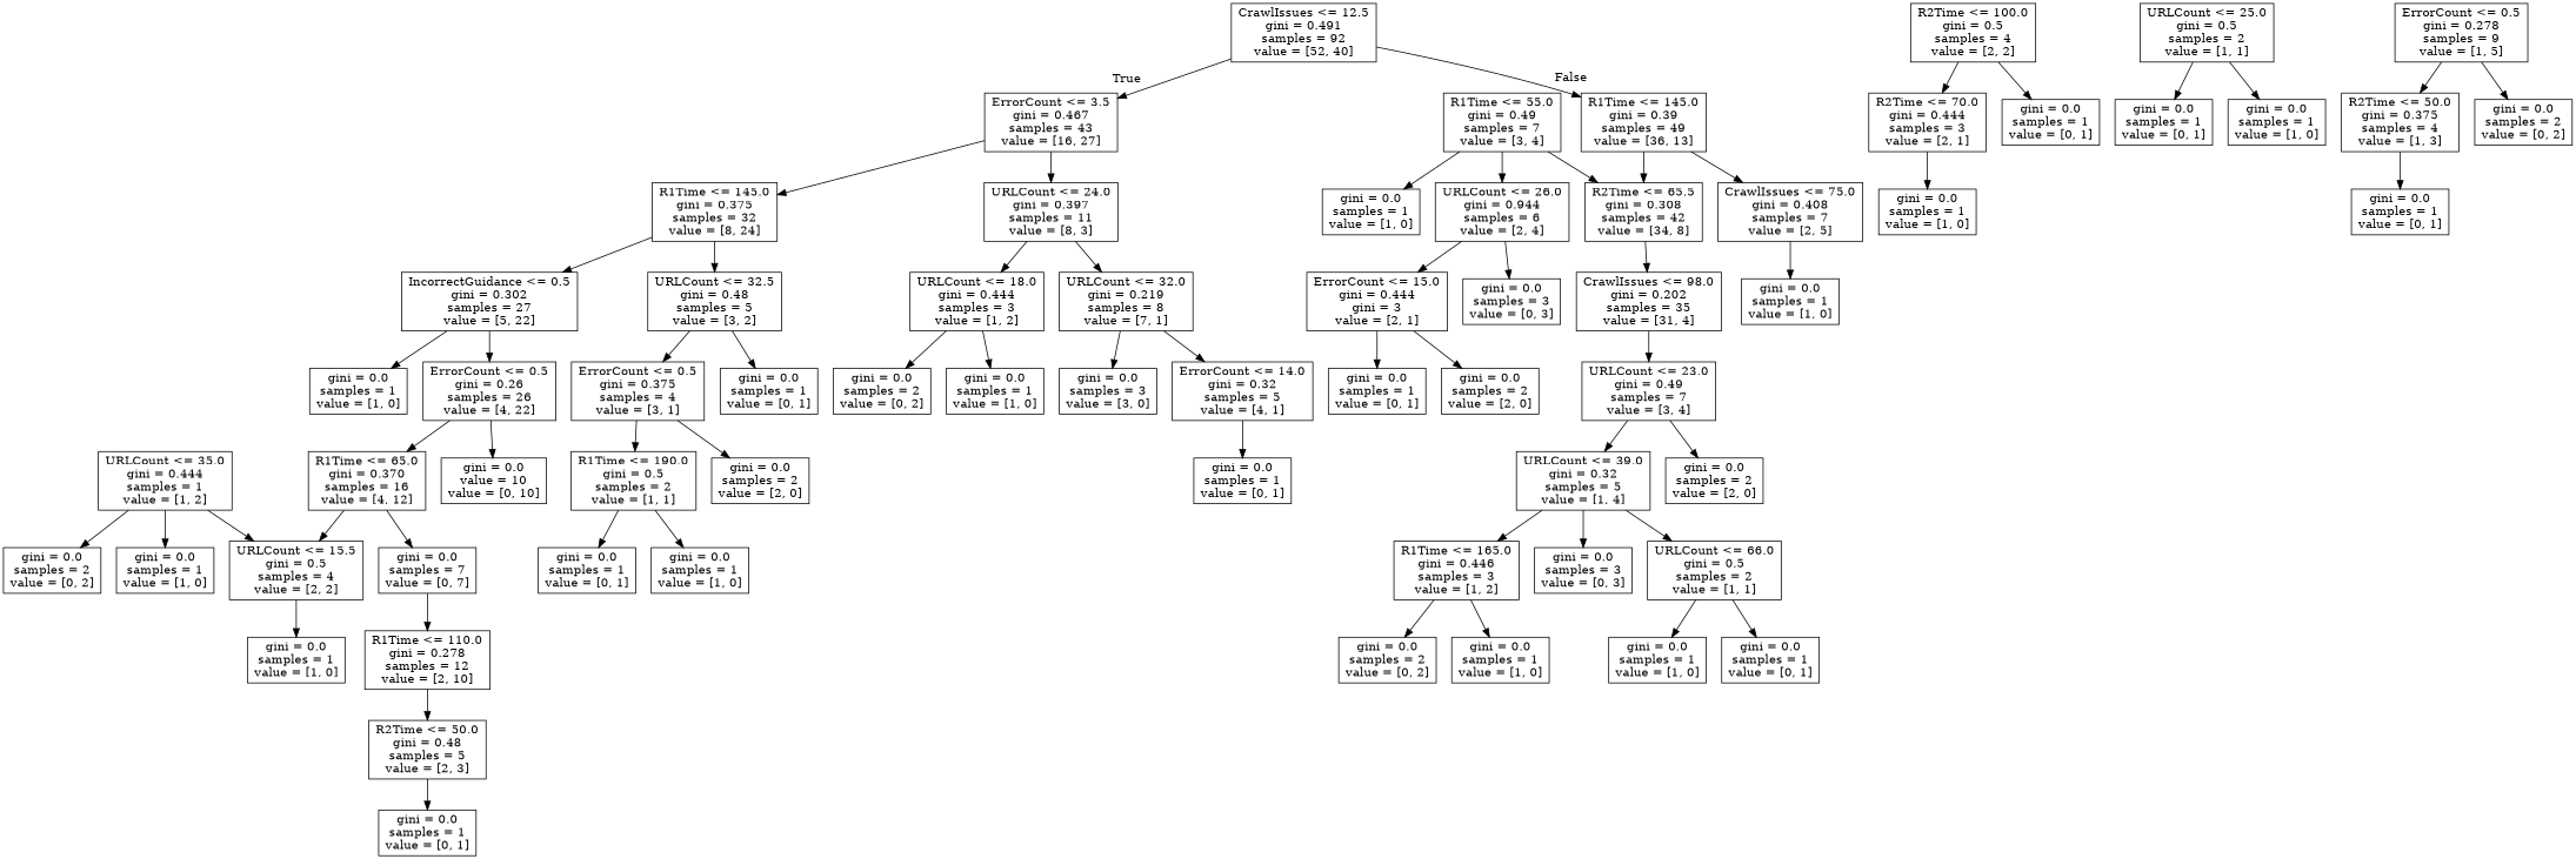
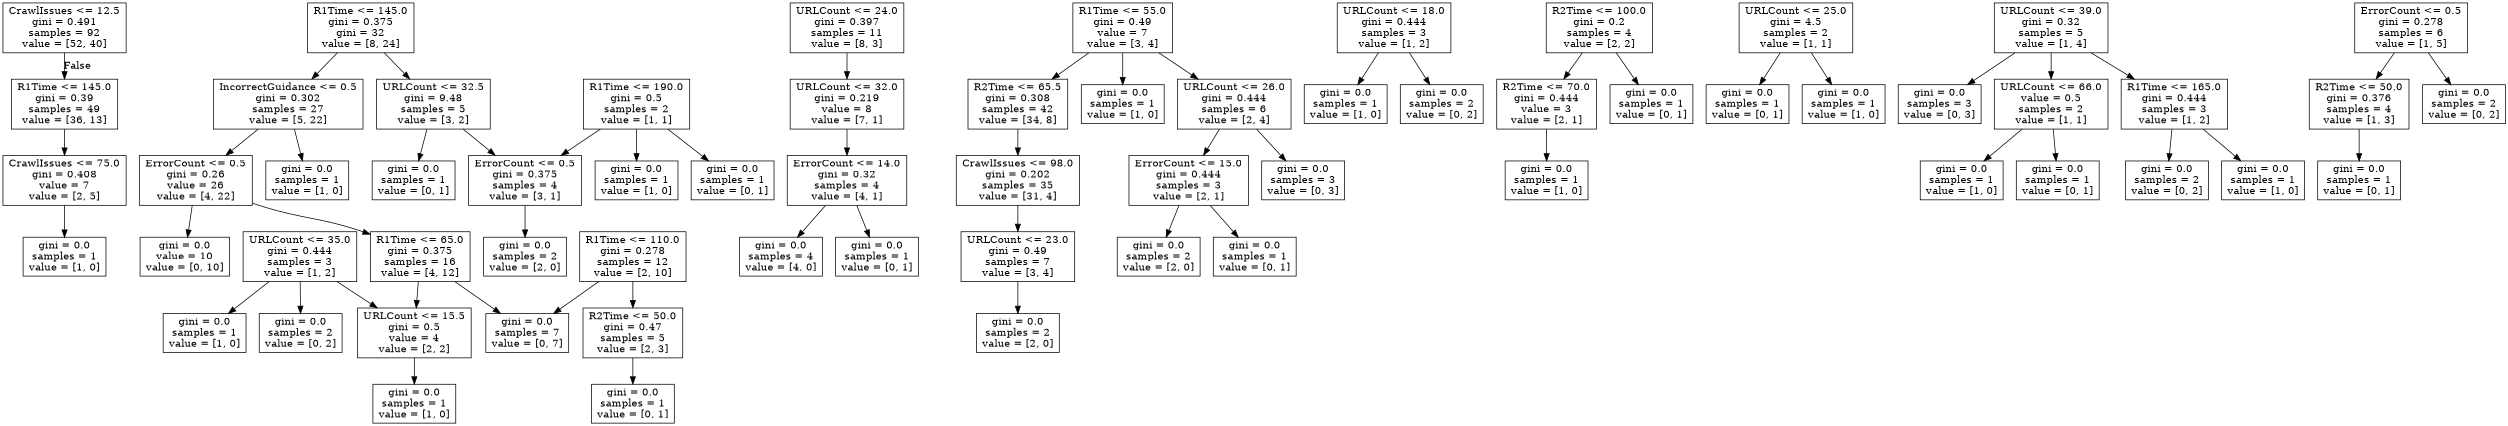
  digraph {
    node [shape=box]
    n1 [label="CrawlIssues <= 12.5\ngini = 0.491\nsamples = 92\nvalue = [52, 40]"]
-   n2 [label="ErrorCount <= 3.5\ngini = 0.467\nsamples = 43\nvalue = [16, 27]"]
    n3 [label="R1Time <= 145.0\ngini = 0.39\nsamples = 49\nvalue = [36, 13]"]
-   n4 [label="R1Time <= 145.0\ngini = 0.375\nsamples = 32\nvalue = [8, 24]"]
+   n4 [label="R1Time <= 145.0\ngini = 0.375\ngini = 32\nvalue = [8, 24]"]
    n5 [label="URLCount <= 24.0\ngini = 0.397\nsamples = 11\nvalue = [8, 3]"]
    n6 [label="R2Time <= 65.5\ngini = 0.308\nsamples = 42\nvalue = [34, 8]"]
-   n7 [label="CrawlIssues <= 75.0\ngini = 0.408\nsamples = 7\nvalue = [2, 5]"]
+   n7 [label="CrawlIssues <= 75.0\ngini = 0.408\nvalue = 7\nvalue = [2, 5]"]
    n8 [label="IncorrectGuidance <= 0.5\ngini = 0.302\nsamples = 27\nvalue = [5, 22]"]
-   n9 [label="URLCount <= 32.5\ngini = 0.48\nsamples = 5\nvalue = [3, 2]"]
+   n9 [label="URLCount <= 32.5\ngini = 9.48\nsamples = 5\nvalue = [3, 2]"]
    n10 [label="URLCount <= 18.0\ngini = 0.444\nsamples = 3\nvalue = [1, 2]"]
-   n11 [label="URLCount <= 32.0\ngini = 0.219\nsamples = 8\nvalue = [7, 1]"]
-   n12 [label="ErrorCount <= 0.5\ngini = 0.26\nsamples = 26\nvalue = [4, 22]"]
+   n11 [label="URLCount <= 32.0\ngini = 0.219\nvalue = 8\nvalue = [7, 1]"]
+   n12 [label="ErrorCount <= 0.5\ngini = 0.26\nvalue = 26\nvalue = [4, 22]"]
    n13 [label="gini = 0.0\nsamples = 1\nvalue = [1, 0]"]
    n14 [label="gini = 0.0\nsamples = 1\nvalue = [0, 1]"]
    n15 [label="ErrorCount <= 0.5\ngini = 0.375\nsamples = 4\nvalue = [3, 1]"]
-   n16 [label="R1Time <= 65.0\ngini = 0.370\nsamples = 16\nvalue = [4, 12]"]
+   n16 [label="R1Time <= 65.0\ngini = 0.375\nsamples = 16\nvalue = [4, 12]"]
    n17 [label="gini = 0.0\nvalue = 10\nvalue = [0, 10]"]
-   n18 [label="URLCount <= 15.5\ngini = 0.5\nsamples = 4\nvalue = [2, 2]"]
+   n18 [label="URLCount <= 15.5\ngini = 0.5\nvalue = 4\nvalue = [2, 2]"]
    n19 [label="gini = 0.0\nsamples = 7\nvalue = [0, 7]"]
    n20 [label="gini = 0.0\nsamples = 1\nvalue = [1, 0]"]
    n21 [label="R1Time <= 110.0\ngini = 0.278\nsamples = 12\nvalue = [2, 10]"]
-   n22 [label="R2Time <= 50.0\ngini = 0.48\nsamples = 5\nvalue = [2, 3]"]
-   n23 [label="URLCount <= 35.0\ngini = 0.444\nsamples = 1\nvalue = [1, 2]"]
+   n22 [label="R2Time <= 50.0\ngini = 0.47\nsamples = 5\nvalue = [2, 3]"]
+   n23 [label="URLCount <= 35.0\ngini = 0.444\nsamples = 3\nvalue = [1, 2]"]
    n24 [label="gini = 0.0\nsamples = 2\nvalue = [0, 2]"]
    n25 [label="gini = 0.0\nsamples = 1\nvalue = [1, 0]"]
    n26 [label="gini = 0.0\nsamples = 1\nvalue = [0, 1]"]
-   n27 [label="R2Time <= 100.0\ngini = 0.5\nsamples = 4\nvalue = [2, 2]"]
-   n28 [label="R2Time <= 70.0\ngini = 0.444\nsamples = 3\nvalue = [2, 1]"]
+   n27 [label="R2Time <= 100.0\ngini = 0.2\nsamples = 4\nvalue = [2, 2]"]
+   n28 [label="R2Time <= 70.0\ngini = 0.444\nvalue = 3\nvalue = [2, 1]"]
    n29 [label="gini = 0.0\nsamples = 1\nvalue = [0, 1]"]
    n30 [label="gini = 0.0\nsamples = 1\nvalue = [1, 0]"]
-   n31 [label="URLCount <= 25.0\ngini = 0.5\nsamples = 2\nvalue = [1, 1]"]
+   n31 [label="URLCount <= 25.0\ngini = 4.5\nsamples = 2\nvalue = [1, 1]"]
    n32 [label="gini = 0.0\nsamples = 1\nvalue = [0, 1]"]
    n33 [label="gini = 0.0\nsamples = 1\nvalue = [1, 0]"]
    n34 [label="R1Time <= 190.0\ngini = 0.5\nsamples = 2\nvalue = [1, 1]"]
    n35 [label="gini = 0.0\nsamples = 2\nvalue = [2, 0]"]
    n36 [label="gini = 0.0\nsamples = 1\nvalue = [1, 0]"]
    n37 [label="gini = 0.0\nsamples = 1\nvalue = [0, 1]"]
    n38 [label="gini = 0.0\nsamples = 1\nvalue = [1, 0]"]
    n39 [label="gini = 0.0\nsamples = 2\nvalue = [0, 2]"]
-   n40 [label="ErrorCount <= 14.0\ngini = 0.32\nsamples = 5\nvalue = [4, 1]"]
-   n41 [label="gini = 0.0\nsamples = 3\nvalue = [3, 0]"]
+   n40 [label="ErrorCount <= 14.0\ngini = 0.32\nsamples = 4\nvalue = [4, 1]"]
+   n42 [label="gini = 0.0\nsamples = 4\nvalue = [4, 0]"]
    n43 [label="gini = 0.0\nsamples = 1\nvalue = [0, 1]"]
    n44 [label="CrawlIssues <= 98.0\ngini = 0.202\nsamples = 35\nvalue = [31, 4]"]
    n45 [label="gini = 0.0\nsamples = 1\nvalue = [1, 0]"]
-   n46 [label="R1Time <= 55.0\ngini = 0.49\nsamples = 7\nvalue = [3, 4]"]
+   n46 [label="R1Time <= 55.0\ngini = 0.49\nvalue = 7\nvalue = [3, 4]"]
    n47 [label="gini = 0.0\nsamples = 1\nvalue = [1, 0]"]
-   n48 [label="URLCount <= 26.0\ngini = 0.944\nsamples = 6\nvalue = [2, 4]"]
+   n48 [label="URLCount <= 26.0\ngini = 0.444\nsamples = 6\nvalue = [2, 4]"]
    n49 [label="URLCount <= 23.0\ngini = 0.49\nsamples = 7\nvalue = [3, 4]"]
-   n50 [label="ErrorCount <= 15.0\ngini = 0.444\ngini = 3\nvalue = [2, 1]"]
+   n50 [label="ErrorCount <= 15.0\ngini = 0.444\nsamples = 3\nvalue = [2, 1]"]
    n51 [label="gini = 0.0\nsamples = 3\nvalue = [0, 3]"]
    n52 [label="gini = 0.0\nsamples = 2\nvalue = [2, 0]"]
    n53 [label="gini = 0.0\nsamples = 1\nvalue = [0, 1]"]
    n54 [label="gini = 0.0\nsamples = 2\nvalue = [2, 0]"]
    n55 [label="URLCount <= 39.0\ngini = 0.32\nsamples = 5\nvalue = [1, 4]"]
    n56 [label="gini = 0.0\nsamples = 3\nvalue = [0, 3]"]
-   n57 [label="URLCount <= 66.0\ngini = 0.5\nsamples = 2\nvalue = [1, 1]"]
-   n58 [label="R1Time <= 165.0\ngini = 0.446\nsamples = 3\nvalue = [1, 2]"]
+   n57 [label="URLCount <= 66.0\nvalue = 0.5\nsamples = 2\nvalue = [1, 1]"]
+   n58 [label="R1Time <= 165.0\ngini = 0.444\nsamples = 3\nvalue = [1, 2]"]
    n59 [label="gini = 0.0\nsamples = 1\nvalue = [1, 0]"]
    n60 [label="gini = 0.0\nsamples = 1\nvalue = [0, 1]"]
-   n61 [label="ErrorCount <= 0.5\ngini = 0.278\nsamples = 9\nvalue = [1, 5]"]
-   n62 [label="R2Time <= 50.0\ngini = 0.375\nsamples = 4\nvalue = [1, 3]"]
+   n61 [label="ErrorCount <= 0.5\ngini = 0.278\nsamples = 6\nvalue = [1, 5]"]
+   n62 [label="R2Time <= 50.0\ngini = 0.376\nsamples = 4\nvalue = [1, 3]"]
    n63 [label="gini = 0.0\nsamples = 2\nvalue = [0, 2]"]
    n64 [label="gini = 0.0\nsamples = 1\nvalue = [0, 1]"]
    n65 [label="gini = 0.0\nsamples = 2\nvalue = [0, 2]"]
    n66 [label="gini = 0.0\nsamples = 1\nvalue = [1, 0]"]
-   n1 -> n2 [headlabel=True labelangle=45 labeldistance=2.5]
    n1 -> n3 [headlabel=False labelangle=-45 labeldistance=2.5]
-   n2 -> n4
-   n2 -> n5
-   n3 -> n6
    n3 -> n7
    n4 -> n8
    n4 -> n9
-   n5 -> n10
    n5 -> n11
    n6 -> n44
    n7 -> n45
    n8 -> n12
    n8 -> n13
    n9 -> n14
    n9 -> n15
    n10 -> n38
    n10 -> n39
    n11 -> n40
-   n11 -> n41
    n12 -> n16
    n12 -> n17
-   n15 -> n34
+   n34 -> n15
    n15 -> n35
    n16 -> n18
    n16 -> n19
    n18 -> n20
-   n19 -> n21
+   n21 -> n19
    n21 -> n22
    n22 -> n26
    n23 -> n18
    n23 -> n24
    n23 -> n25
    n27 -> n28
    n27 -> n29
    n28 -> n30
    n31 -> n32
    n31 -> n33
    n34 -> n36
    n34 -> n37
+   n40 -> n42
    n40 -> n43
    n44 -> n49
    n46 -> n6
    n46 -> n47
    n46 -> n48
    n48 -> n50
    n48 -> n51
    n49 -> n54
-   n49 -> n55
    n50 -> n52
    n50 -> n53
    n55 -> n56
    n55 -> n57
    n55 -> n58
    n57 -> n59
    n57 -> n60
    n58 -> n65
    n58 -> n66
    n61 -> n62
    n61 -> n63
    n62 -> n64
  }
